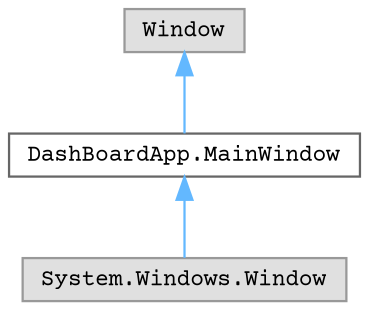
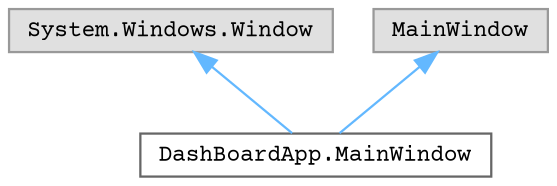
  digraph {
    fontname="Courier Prime"
    rankdir=TB
    node [color=grey60 fillcolor="#E0E0E0" fontname="Courier Prime" fontsize=10 shape=box style=filled]
    edge [color=steelblue1 dir=back fontname="Courier Prime" fontsize=10 labelfontname=Helvetica labelfontsize=10 style=solid]
    n1 [color=grey40 fillcolor=white height=0.2 label="DashBoardApp.MainWindow" width=0.4]
    n2 [height=0.2 label="System.Windows.Window" width=0.4]
-   n3 [height=0.2 label=Window width=0.4]
-   n1 -> n2
+   n3 [height=0.2 label=MainWindow width=0.4]
+   n2 -> n1
    n3 -> n1
  }
